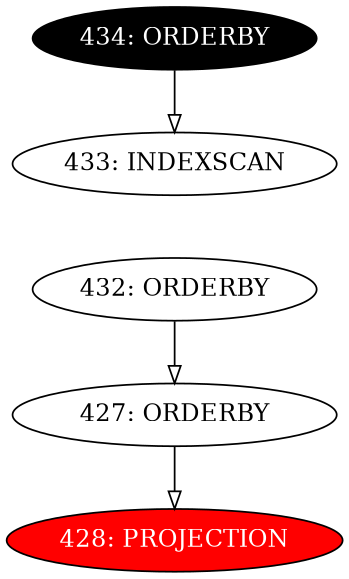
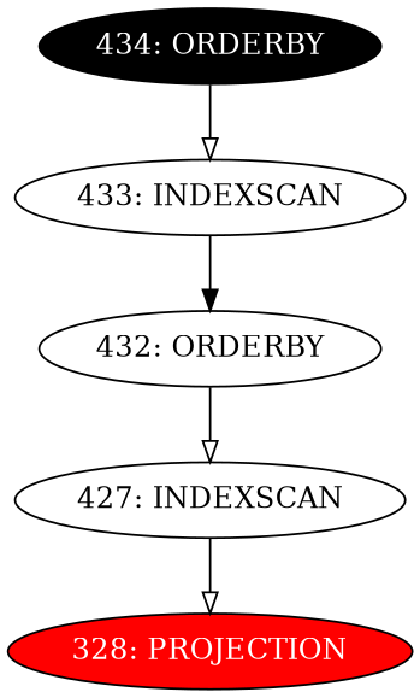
  digraph {
    edge [arrowhead=onormal]
-   n1 [label="427: ORDERBY"]
-   n2 [fillcolor=red fontcolor=white label="428: PROJECTION" style=filled]
+   n1 [label="427: INDEXSCAN"]
+   n2 [fillcolor=red fontcolor=white label="328: PROJECTION" style=filled]
    n3 [label="432: ORDERBY"]
    n4 [label="433: INDEXSCAN"]
    n5 [fillcolor=black fontcolor=white label="434: ORDERBY" style=filled]
    n1 -> n2
    n3 -> n1
+   n4 -> n3 [arrowhead=normal]
    n5 -> n4
  }
